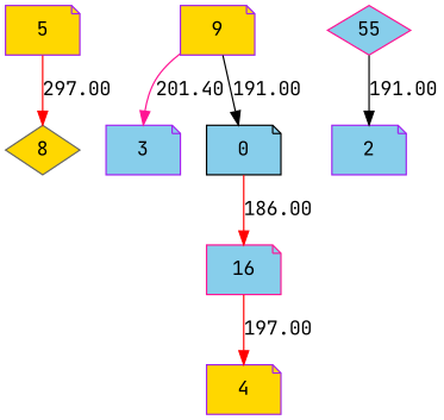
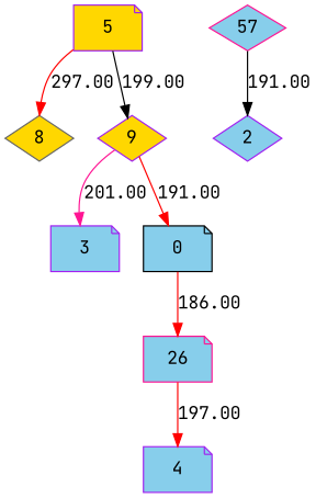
  digraph {
    fontname="JetBrains Mono"
    node [color=purple fillcolor=skyblue fontname="JetBrains Mono" shape=note style=filled]
    edge [color=red fontname="JetBrains Mono"]
    5 [fillcolor=gold]
    n2 [color=gray40 fillcolor=gold label=8 shape=diamond]
-   9 [fillcolor=gold]
+   9 [fillcolor=gold shape=diamond]
    3
    n5 [color=black label=0]
-   16 [color=deeppink]
-   55 [color=deeppink shape=diamond]
-   2
-   4 [fillcolor=gold]
+   16 [color=deeppink label=26]
+   55 [color=deeppink shape=diamond label=57]
+   2 [shape=diamond]
+   4
    5 -> n2 [label=297.00]
-   9 -> 3 [color=deeppink label=201.40]
-   9 -> n5 [color=black label=191.00]
+   5 -> 9 [color=black label=199.00]
+   9 -> 3 [color=deeppink label=201.00]
+   9 -> n5 [label=191.00]
    n5 -> 16 [label=186.00]
    16 -> 4 [label=197.00]
    55 -> 2 [color=black label=191.00]
  }
